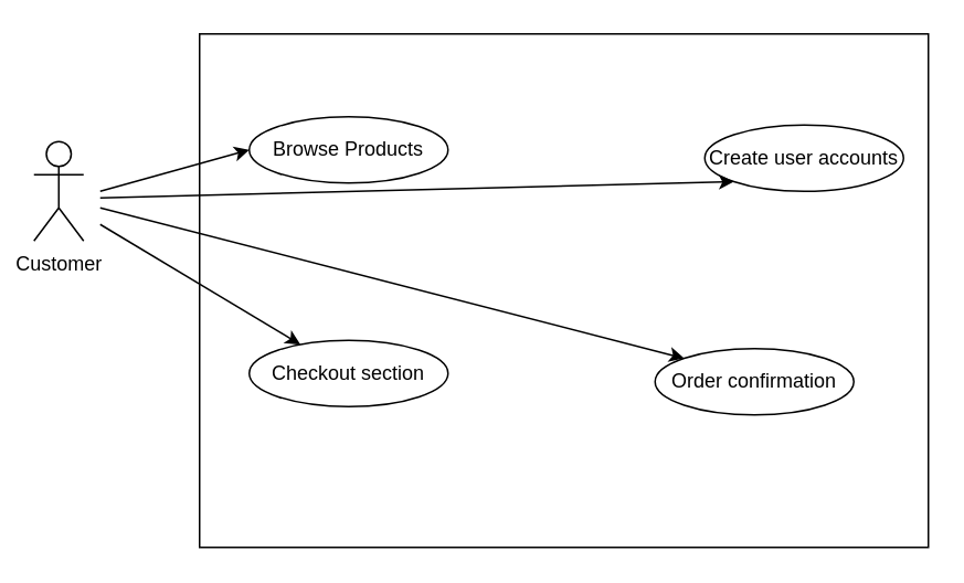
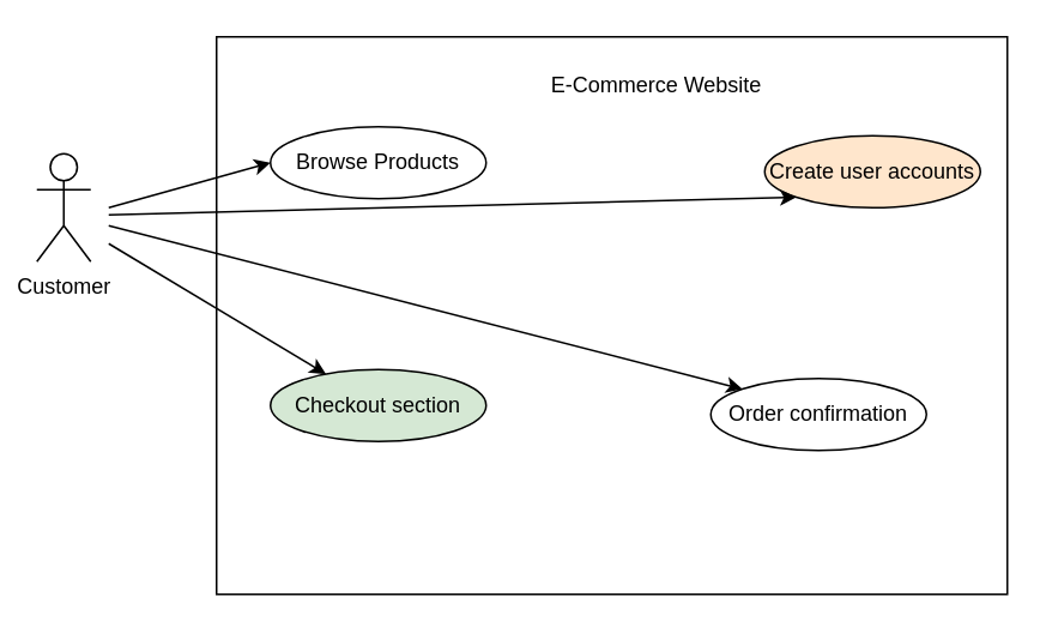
  <mxCell id="0" />
  <mxCell id="1" parent="0" />
  <mxCell id="2" value="" style="rounded=0;whiteSpace=wrap;html=1;" vertex="1" parent="1"><mxGeometry x="120" y="20" width="440" height="310" as="geometry" /></mxCell>
+ <mxCell id="3" value="E-Commerce Website" style="text;html=1;strokeColor=none;fillColor=none;align=center;verticalAlign=middle;whiteSpace=wrap;rounded=0;" vertex="1" parent="1"><mxGeometry x="295" y="32" width="140" height="30" as="geometry" /></mxCell>
  <mxCell id="4" value="Browse Products" style="ellipse;whiteSpace=wrap;html=1;" vertex="1" parent="1"><mxGeometry x="150" y="70" width="120" height="40" as="geometry" /></mxCell>
- <mxCell id="5" value="Create user accounts" style="ellipse;whiteSpace=wrap;html=1;" vertex="1" parent="1"><mxGeometry x="425" y="75" width="120" height="40" as="geometry" /></mxCell>
- <mxCell id="6" value="Checkout section" style="ellipse;whiteSpace=wrap;html=1;" vertex="1" parent="1"><mxGeometry x="150" y="205" width="120" height="40" as="geometry" /></mxCell>
+ <mxCell id="5" value="Create user accounts" style="ellipse;whiteSpace=wrap;html=1;fillColor=#ffe6cc;" vertex="1" parent="1"><mxGeometry x="425" y="75" width="120" height="40" as="geometry" /></mxCell>
+ <mxCell id="6" value="Checkout section" style="ellipse;whiteSpace=wrap;html=1;fillColor=#d5e8d4;" vertex="1" parent="1"><mxGeometry x="150" y="205" width="120" height="40" as="geometry" /></mxCell>
  <mxCell id="7" value="Order confirmation" style="ellipse;whiteSpace=wrap;html=1;" vertex="1" parent="1"><mxGeometry x="395" y="210" width="120" height="40" as="geometry" /></mxCell>
  <mxCell id="8" value="Customer" style="shape=umlActor;verticalLabelPosition=bottom;verticalAlign=top;html=1;outlineConnect=0;" vertex="1" parent="1"><mxGeometry x="20" y="85" width="30" height="60" as="geometry" /></mxCell>
  <mxCell id="9" value="" style="endArrow=classic;html=1;rounded=0;entryX=0;entryY=0.5;entryDx=0;entryDy=0;" edge="1" parent="1" target="4"><mxGeometry width="50" height="50" relative="1" as="geometry"><mxPoint x="60" y="115" as="sourcePoint" /><mxPoint x="110" y="65" as="targetPoint" /></mxGeometry></mxCell>
  <mxCell id="10" value="" style="endArrow=classic;html=1;rounded=0;" edge="1" parent="1" target="6"><mxGeometry width="50" height="50" relative="1" as="geometry"><mxPoint x="60" y="135" as="sourcePoint" /><mxPoint x="160" y="105" as="targetPoint" /></mxGeometry></mxCell>
  <mxCell id="11" value="" style="endArrow=classic;html=1;rounded=0;entryX=0;entryY=1;entryDx=0;entryDy=0;" edge="1" parent="1" target="5"><mxGeometry width="50" height="50" relative="1" as="geometry"><mxPoint x="60" y="119" as="sourcePoint" /><mxPoint x="433.04" y="113.24" as="targetPoint" /><Array as="points" /></mxGeometry></mxCell>
  <mxCell id="12" value="" style="endArrow=classic;html=1;rounded=0;entryX=0;entryY=0;entryDx=0;entryDy=0;" edge="1" parent="1" target="7"><mxGeometry width="50" height="50" relative="1" as="geometry"><mxPoint x="60" y="125" as="sourcePoint" /><mxPoint x="443" y="119" as="targetPoint" /><Array as="points" /></mxGeometry></mxCell>
